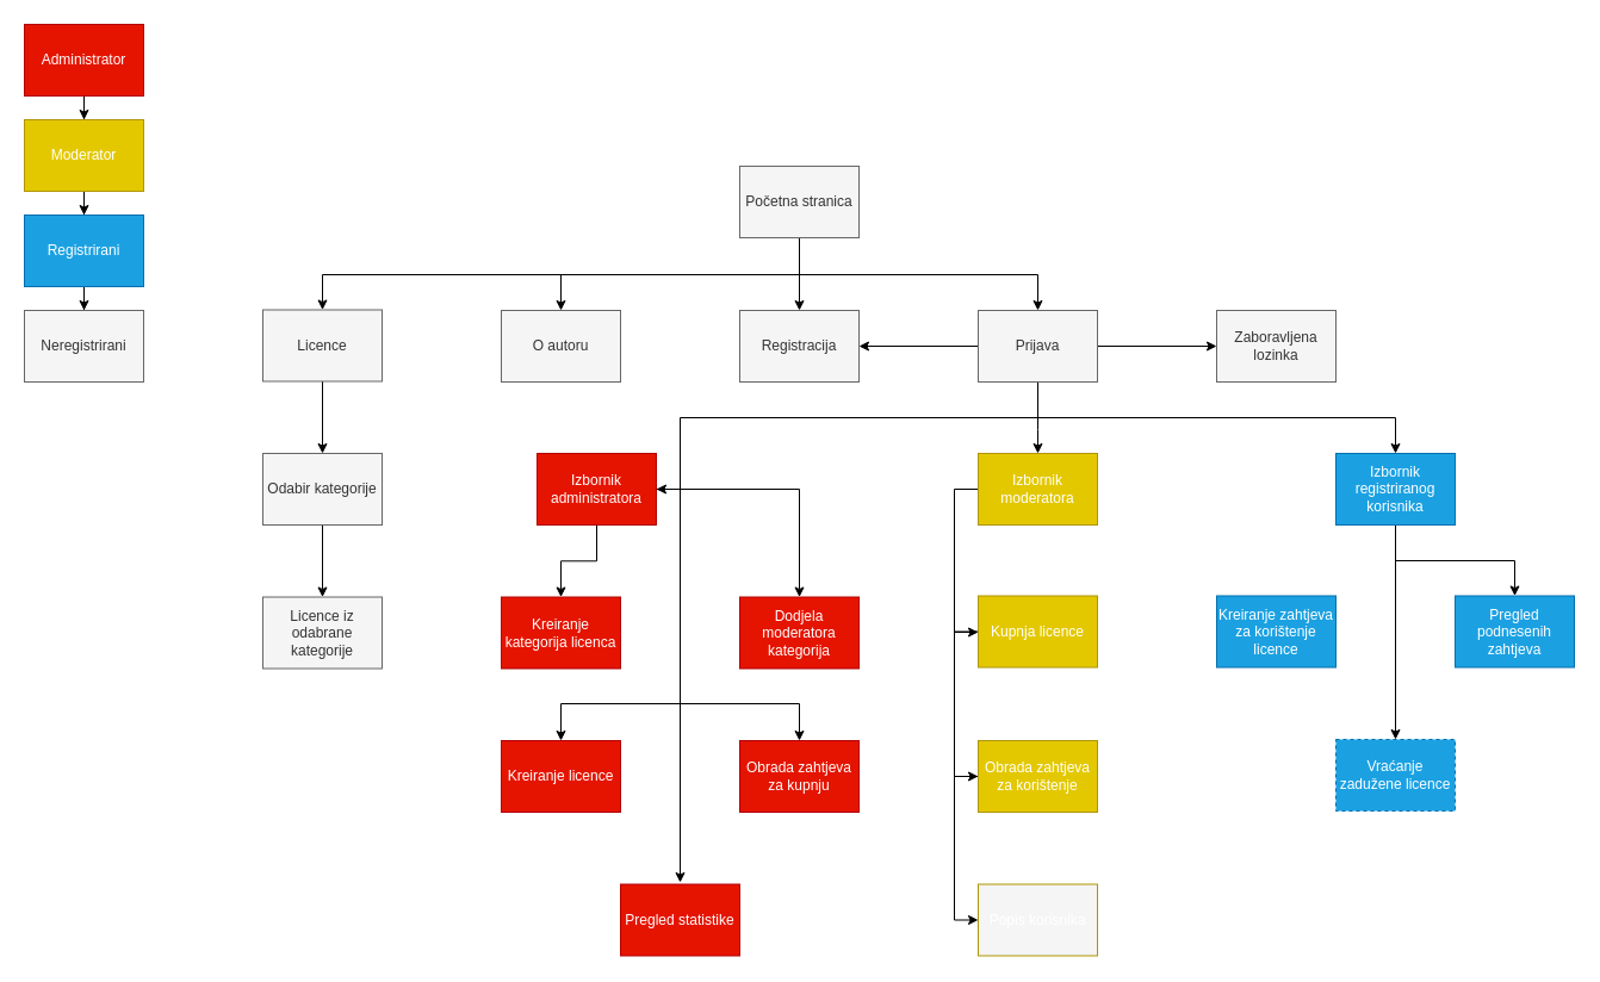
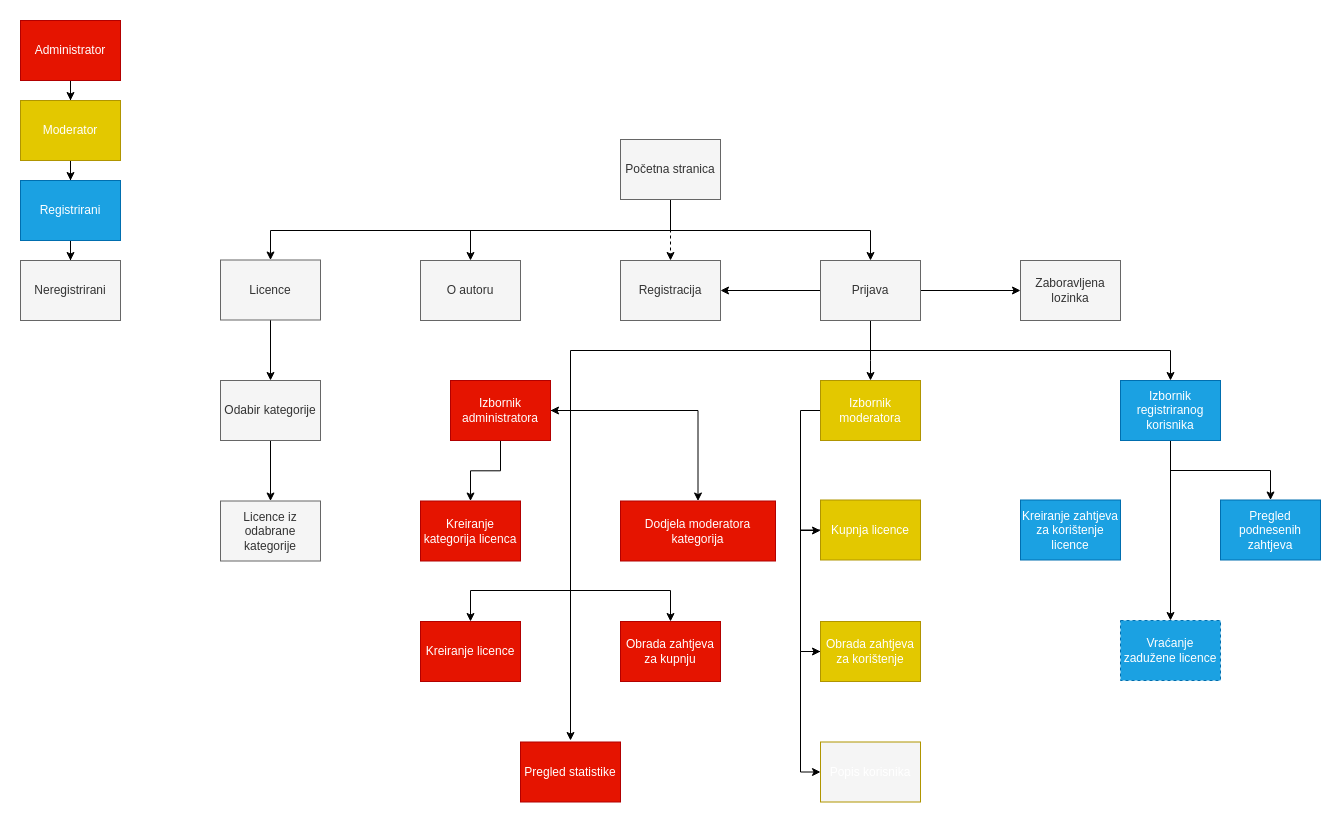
  <mxCell id="0" />
  <mxCell id="1" parent="0" />
  <mxCell id="2" value="" style="edgeStyle=orthogonalEdgeStyle;rounded=0;orthogonalLoop=1;jettySize=auto;html=1;" edge="1" parent="1" source="3" target="5"><mxGeometry relative="1" as="geometry" /></mxCell>
  <mxCell id="3" value="Administrator" style="whiteSpace=wrap;html=1;align=center;verticalAlign=middle;container=1;recursiveResize=0;treeFolding=1;fillColor=#e51400;strokeColor=#B20000;fontColor=#ffffff;" vertex="1" parent="1"><mxGeometry x="20" y="20" width="100" height="60" as="geometry" /></mxCell>
  <mxCell id="4" value="" style="edgeStyle=orthogonalEdgeStyle;rounded=0;orthogonalLoop=1;jettySize=auto;html=1;" edge="1" parent="1" source="5" target="7"><mxGeometry relative="1" as="geometry" /></mxCell>
  <mxCell id="5" value="Moderator" style="whiteSpace=wrap;html=1;align=center;verticalAlign=middle;container=1;recursiveResize=0;treeFolding=1;fillColor=#e3c800;strokeColor=#B09500;fontColor=#ffffff;" vertex="1" parent="1"><mxGeometry x="20" y="100" width="100" height="60" as="geometry" /></mxCell>
  <mxCell id="6" value="" style="edgeStyle=orthogonalEdgeStyle;rounded=0;orthogonalLoop=1;jettySize=auto;html=1;" edge="1" parent="1" source="7" target="8"><mxGeometry relative="1" as="geometry" /></mxCell>
  <mxCell id="7" value="Registrirani" style="whiteSpace=wrap;html=1;align=center;verticalAlign=middle;container=1;recursiveResize=0;treeFolding=1;fillColor=#1ba1e2;strokeColor=#006EAF;fontColor=#ffffff;" vertex="1" parent="1"><mxGeometry x="20" y="180" width="100" height="60" as="geometry" /></mxCell>
  <mxCell id="8" value="Neregistrirani" style="whiteSpace=wrap;html=1;align=center;verticalAlign=middle;container=1;recursiveResize=0;treeFolding=1;fillColor=#f5f5f5;strokeColor=#666666;fontColor=#333333;" vertex="1" parent="1"><mxGeometry x="20" y="260" width="100" height="60" as="geometry" /></mxCell>
- <mxCell id="9" style="edgeStyle=orthogonalEdgeStyle;rounded=0;orthogonalLoop=1;jettySize=auto;html=1;" edge="1" parent="1" source="13" target="20"><mxGeometry relative="1" as="geometry"><Array as="points"><mxPoint x="670" y="220" /><mxPoint x="670" y="220" /></Array></mxGeometry></mxCell>
+ <mxCell id="9" style="edgeStyle=orthogonalEdgeStyle;rounded=0;orthogonalLoop=1;jettySize=auto;html=1;dashed=1;" edge="1" parent="1" source="13" target="20"><mxGeometry relative="1" as="geometry"><Array as="points"><mxPoint x="670" y="220" /><mxPoint x="670" y="220" /></Array></mxGeometry></mxCell>
  <mxCell id="10" style="edgeStyle=orthogonalEdgeStyle;rounded=0;orthogonalLoop=1;jettySize=auto;html=1;" edge="1" parent="1" source="13" target="19"><mxGeometry relative="1" as="geometry"><Array as="points"><mxPoint x="670" y="230" /><mxPoint x="470" y="230" /></Array></mxGeometry></mxCell>
  <mxCell id="11" style="edgeStyle=orthogonalEdgeStyle;rounded=0;orthogonalLoop=1;jettySize=auto;html=1;" edge="1" parent="1" source="13" target="27"><mxGeometry relative="1" as="geometry"><Array as="points"><mxPoint x="670" y="230" /><mxPoint x="870" y="230" /></Array></mxGeometry></mxCell>
  <mxCell id="12" style="edgeStyle=orthogonalEdgeStyle;rounded=0;orthogonalLoop=1;jettySize=auto;html=1;" edge="1" parent="1" source="13" target="15"><mxGeometry relative="1" as="geometry"><Array as="points"><mxPoint x="670" y="230" /><mxPoint x="270" y="230" /></Array></mxGeometry></mxCell>
  <mxCell id="13" value="Početna stranica" style="whiteSpace=wrap;html=1;align=center;verticalAlign=middle;container=1;recursiveResize=0;treeFolding=1;fillColor=#f5f5f5;strokeColor=#666666;fontColor=#333333;" vertex="1" parent="1"><mxGeometry x="620" y="139" width="100" height="60" as="geometry" /></mxCell>
  <mxCell id="14" value="" style="edgeStyle=orthogonalEdgeStyle;rounded=0;orthogonalLoop=1;jettySize=auto;html=1;" edge="1" parent="1" source="15" target="17"><mxGeometry relative="1" as="geometry" /></mxCell>
  <mxCell id="15" value="Licence" style="whiteSpace=wrap;html=1;align=center;verticalAlign=middle;container=1;recursiveResize=0;treeFolding=1;fillColor=#f5f5f5;strokeColor=#666666;fontColor=#333333;" vertex="1" parent="1"><mxGeometry x="220" y="259.5" width="100" height="60" as="geometry" /></mxCell>
  <mxCell id="16" value="" style="edgeStyle=orthogonalEdgeStyle;rounded=0;orthogonalLoop=1;jettySize=auto;html=1;" edge="1" parent="1" source="17" target="18"><mxGeometry relative="1" as="geometry" /></mxCell>
  <mxCell id="17" value="Odabir kategorije" style="whiteSpace=wrap;html=1;align=center;verticalAlign=middle;container=1;recursiveResize=0;treeFolding=1;fillColor=#f5f5f5;strokeColor=#666666;fontColor=#333333;" vertex="1" parent="1"><mxGeometry x="220" y="380" width="100" height="60" as="geometry" /></mxCell>
  <mxCell id="18" value="Licence iz odabrane kategorije" style="whiteSpace=wrap;html=1;align=center;verticalAlign=middle;container=1;recursiveResize=0;treeFolding=1;fillColor=#f5f5f5;strokeColor=#666666;fontColor=#333333;" vertex="1" parent="1"><mxGeometry x="220" y="500.5" width="100" height="60" as="geometry" /></mxCell>
  <mxCell id="19" value="O autoru" style="whiteSpace=wrap;html=1;align=center;verticalAlign=middle;container=1;recursiveResize=0;treeFolding=1;fillColor=#f5f5f5;strokeColor=#666666;fontColor=#333333;" vertex="1" parent="1"><mxGeometry x="420" y="260" width="100" height="60" as="geometry" /></mxCell>
  <mxCell id="20" value="Registracija" style="whiteSpace=wrap;html=1;align=center;verticalAlign=middle;container=1;recursiveResize=0;treeFolding=1;fillColor=#f5f5f5;strokeColor=#666666;fontColor=#333333;" vertex="1" parent="1"><mxGeometry x="620" y="260" width="100" height="60" as="geometry" /></mxCell>
  <mxCell id="21" value="Zaboravljena lozinka" style="whiteSpace=wrap;html=1;align=center;verticalAlign=middle;container=1;recursiveResize=0;treeFolding=1;fillColor=#f5f5f5;strokeColor=#666666;fontColor=#333333;" vertex="1" parent="1"><mxGeometry x="1020" y="260" width="100" height="60" as="geometry" /></mxCell>
  <mxCell id="22" style="edgeStyle=orthogonalEdgeStyle;rounded=0;orthogonalLoop=1;jettySize=auto;html=1;entryX=0;entryY=0.5;entryDx=0;entryDy=0;" edge="1" parent="1" source="27" target="21"><mxGeometry relative="1" as="geometry" /></mxCell>
  <mxCell id="23" value="" style="edgeStyle=orthogonalEdgeStyle;rounded=0;orthogonalLoop=1;jettySize=auto;html=1;" edge="1" parent="1" source="27" target="46"><mxGeometry relative="1" as="geometry"><Array as="points"><mxPoint x="870" y="350" /><mxPoint x="570" y="350" /></Array></mxGeometry></mxCell>
  <mxCell id="24" style="edgeStyle=orthogonalEdgeStyle;rounded=0;orthogonalLoop=1;jettySize=auto;html=1;" edge="1" parent="1" source="27" target="35"><mxGeometry relative="1" as="geometry"><Array as="points"><mxPoint x="870" y="360" /><mxPoint x="870" y="360" /></Array></mxGeometry></mxCell>
  <mxCell id="25" style="edgeStyle=orthogonalEdgeStyle;rounded=0;orthogonalLoop=1;jettySize=auto;html=1;" edge="1" parent="1" source="27" target="30"><mxGeometry relative="1" as="geometry"><Array as="points"><mxPoint x="870" y="350" /><mxPoint x="1170" y="350" /></Array></mxGeometry></mxCell>
  <mxCell id="26" style="edgeStyle=orthogonalEdgeStyle;rounded=0;orthogonalLoop=1;jettySize=auto;html=1;entryX=1;entryY=0.5;entryDx=0;entryDy=0;" edge="1" parent="1" source="27" target="20"><mxGeometry relative="1" as="geometry" /></mxCell>
  <mxCell id="27" value="Prijava" style="whiteSpace=wrap;html=1;align=center;verticalAlign=middle;container=1;recursiveResize=0;treeFolding=1;fillColor=#f5f5f5;strokeColor=#666666;fontColor=#333333;" vertex="1" parent="1"><mxGeometry x="820" y="260" width="100" height="60" as="geometry" /></mxCell>
  <mxCell id="28" style="edgeStyle=orthogonalEdgeStyle;rounded=0;orthogonalLoop=1;jettySize=auto;html=1;" edge="1" parent="1" source="30" target="33"><mxGeometry relative="1" as="geometry"><Array as="points"><mxPoint x="1170" y="470" /><mxPoint x="1270" y="470" /></Array></mxGeometry></mxCell>
  <mxCell id="29" style="edgeStyle=orthogonalEdgeStyle;rounded=0;orthogonalLoop=1;jettySize=auto;html=1;" edge="1" parent="1" source="30" target="31"><mxGeometry relative="1" as="geometry"><Array as="points"><mxPoint x="1170" y="460" /><mxPoint x="1170" y="460" /></Array></mxGeometry></mxCell>
  <mxCell id="30" value="Izbornik registriranog korisnika" style="whiteSpace=wrap;html=1;align=center;verticalAlign=middle;container=1;recursiveResize=0;treeFolding=1;fillColor=#1ba1e2;strokeColor=#006EAF;fontColor=#ffffff;" vertex="1" parent="1"><mxGeometry x="1120" y="380" width="100" height="60" as="geometry" /></mxCell>
  <mxCell id="31" value="Vraćanje zadužene licence" style="whiteSpace=wrap;html=1;align=center;verticalAlign=middle;container=1;recursiveResize=0;treeFolding=1;fillColor=#1ba1e2;strokeColor=#006EAF;fontColor=#ffffff;dashed=1;" vertex="1" parent="1"><mxGeometry x="1120" y="620" width="100" height="60" as="geometry" /></mxCell>
  <mxCell id="32" value="Kreiranje zahtjeva za korištenje licence" style="whiteSpace=wrap;html=1;align=center;verticalAlign=middle;container=1;recursiveResize=0;treeFolding=1;fillColor=#1ba1e2;strokeColor=#006EAF;fontColor=#ffffff;" vertex="1" parent="1"><mxGeometry x="1020" y="499.5" width="100" height="60" as="geometry" /></mxCell>
  <mxCell id="33" value="Pregled podnesenih zahtjeva" style="whiteSpace=wrap;html=1;align=center;verticalAlign=middle;container=1;recursiveResize=0;treeFolding=1;fillColor=#1ba1e2;strokeColor=#006EAF;fontColor=#ffffff;" vertex="1" parent="1"><mxGeometry x="1220" y="499.5" width="100" height="60" as="geometry" /></mxCell>
  <mxCell id="34" value="" style="edgeStyle=orthogonalEdgeStyle;rounded=0;orthogonalLoop=1;jettySize=auto;html=1;" edge="1" parent="1" source="35" target="37"><mxGeometry relative="1" as="geometry"><Array as="points"><mxPoint x="800" y="410" /><mxPoint x="800" y="530" /></Array></mxGeometry></mxCell>
  <mxCell id="35" value="Izbornik moderatora" style="whiteSpace=wrap;html=1;align=center;verticalAlign=middle;container=1;recursiveResize=0;treeFolding=1;fillColor=#e3c800;strokeColor=#B09500;fontColor=#ffffff;" vertex="1" parent="1"><mxGeometry x="820" y="380" width="100" height="60" as="geometry" /></mxCell>
  <mxCell id="36" value="" style="edgeStyle=orthogonalEdgeStyle;rounded=0;orthogonalLoop=1;jettySize=auto;html=1;" edge="1" parent="1" source="37" target="39"><mxGeometry relative="1" as="geometry"><Array as="points"><mxPoint x="800" y="530" /><mxPoint x="800" y="651" /></Array></mxGeometry></mxCell>
  <mxCell id="37" value="Kupnja licence" style="whiteSpace=wrap;html=1;align=center;verticalAlign=middle;container=1;recursiveResize=0;treeFolding=1;fillColor=#e3c800;strokeColor=#B09500;fontColor=#ffffff;" vertex="1" parent="1"><mxGeometry x="820" y="499.5" width="100" height="60" as="geometry" /></mxCell>
  <mxCell id="38" value="" style="edgeStyle=orthogonalEdgeStyle;rounded=0;orthogonalLoop=1;jettySize=auto;html=1;" edge="1" parent="1" source="39" target="40"><mxGeometry relative="1" as="geometry"><Array as="points"><mxPoint x="800" y="651" /><mxPoint x="800" y="771.5" /></Array></mxGeometry></mxCell>
  <mxCell id="39" value="Obrada zahtjeva za korištenje" style="whiteSpace=wrap;html=1;align=center;verticalAlign=middle;container=1;recursiveResize=0;treeFolding=1;fillColor=#e3c800;strokeColor=#B09500;fontColor=#ffffff;" vertex="1" parent="1"><mxGeometry x="820" y="621" width="100" height="60" as="geometry" /></mxCell>
  <mxCell id="40" value="Popis korisnika" style="whiteSpace=wrap;html=1;align=center;verticalAlign=middle;container=1;recursiveResize=0;treeFolding=1;fillColor=#f5f5f5;strokeColor=#B09500;fontColor=#ffffff;" vertex="1" parent="1"><mxGeometry x="820" y="741.5" width="100" height="60" as="geometry" /></mxCell>
  <mxCell id="41" value="" style="edgeStyle=orthogonalEdgeStyle;rounded=0;orthogonalLoop=1;jettySize=auto;html=1;" edge="1" parent="1" source="46" target="51"><mxGeometry relative="1" as="geometry" /></mxCell>
  <mxCell id="42" style="edgeStyle=orthogonalEdgeStyle;rounded=0;orthogonalLoop=1;jettySize=auto;html=1;" edge="1" parent="1" source="46" target="50"><mxGeometry relative="1" as="geometry" /></mxCell>
  <mxCell id="43" style="edgeStyle=orthogonalEdgeStyle;rounded=0;orthogonalLoop=1;jettySize=auto;html=1;entryX=0.5;entryY=0;entryDx=0;entryDy=0;" edge="1" parent="1" source="46" target="48"><mxGeometry relative="1" as="geometry"><mxPoint x="570" y="600" as="targetPoint" /><Array as="points"><mxPoint x="570" y="590" /><mxPoint x="470" y="590" /></Array></mxGeometry></mxCell>
  <mxCell id="44" style="edgeStyle=orthogonalEdgeStyle;rounded=0;orthogonalLoop=1;jettySize=auto;html=1;entryX=0.5;entryY=0;entryDx=0;entryDy=0;" edge="1" parent="1" source="46" target="49"><mxGeometry relative="1" as="geometry"><Array as="points"><mxPoint x="570" y="590" /><mxPoint x="670" y="590" /></Array></mxGeometry></mxCell>
  <mxCell id="45" style="edgeStyle=orthogonalEdgeStyle;rounded=0;orthogonalLoop=1;jettySize=auto;html=1;" edge="1" parent="1" source="46"><mxGeometry relative="1" as="geometry"><mxPoint x="570" y="740" as="targetPoint" /><Array as="points"><mxPoint x="570" y="520" /><mxPoint x="570" y="520" /></Array></mxGeometry></mxCell>
  <mxCell id="46" value="Izbornik administratora" style="whiteSpace=wrap;html=1;align=center;verticalAlign=middle;container=1;recursiveResize=0;treeFolding=1;fillColor=#e51400;strokeColor=#B20000;fontColor=#ffffff;" vertex="1" parent="1"><mxGeometry x="450" y="380" width="100" height="60" as="geometry" /></mxCell>
  <mxCell id="47" value="Pregled statistike&lt;br&gt;" style="whiteSpace=wrap;html=1;align=center;verticalAlign=middle;container=1;recursiveResize=0;treeFolding=1;fillColor=#e51400;strokeColor=#B20000;fontColor=#ffffff;" vertex="1" parent="1"><mxGeometry x="520" y="741.5" width="100" height="60" as="geometry" /></mxCell>
  <mxCell id="48" value="Kreiranje licence" style="whiteSpace=wrap;html=1;align=center;verticalAlign=middle;container=1;recursiveResize=0;treeFolding=1;fillColor=#e51400;strokeColor=#B20000;fontColor=#ffffff;" vertex="1" parent="1"><mxGeometry x="420" y="621" width="100" height="60" as="geometry" /></mxCell>
  <mxCell id="49" value="Obrada zahtjeva za kupnju" style="whiteSpace=wrap;html=1;align=center;verticalAlign=middle;container=1;recursiveResize=0;treeFolding=1;fillColor=#e51400;strokeColor=#B20000;fontColor=#ffffff;" vertex="1" parent="1"><mxGeometry x="620" y="621" width="100" height="60" as="geometry" /></mxCell>
- <mxCell id="50" value="Dodjela moderatora kategorija" style="whiteSpace=wrap;html=1;align=center;verticalAlign=middle;container=1;recursiveResize=0;treeFolding=1;fillColor=#e51400;strokeColor=#B20000;fontColor=#ffffff;" vertex="1" parent="1"><mxGeometry x="620" y="500.5" width="100" height="60" as="geometry" /></mxCell>
+ <mxCell id="50" value="Dodjela moderatora kategorija" style="whiteSpace=wrap;html=1;align=center;verticalAlign=middle;container=1;recursiveResize=0;treeFolding=1;fillColor=#e51400;strokeColor=#B20000;fontColor=#ffffff;" vertex="1" parent="1"><mxGeometry x="620" y="500.5" width="155" height="60" as="geometry" /></mxCell>
  <mxCell id="51" value="Kreiranje kategorija licenca" style="whiteSpace=wrap;html=1;align=center;verticalAlign=middle;container=1;recursiveResize=0;treeFolding=1;fillColor=#e51400;strokeColor=#B20000;fontColor=#ffffff;" vertex="1" parent="1"><mxGeometry x="420" y="500.5" width="100" height="60" as="geometry" /></mxCell>
